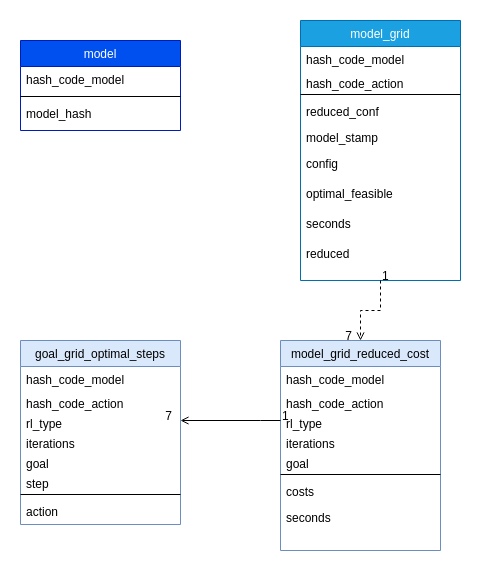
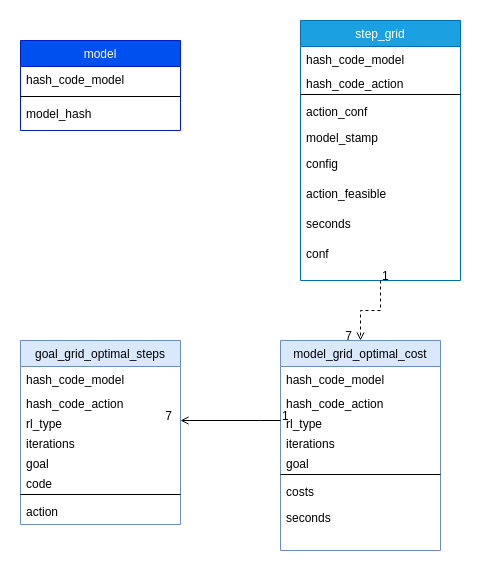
  <mxCell id="0" />
  <mxCell id="1" parent="0" />
  <mxCell id="2" value="model" style="swimlane;fontStyle=0;align=center;verticalAlign=top;childLayout=stackLayout;horizontal=1;startSize=26;horizontalStack=0;resizeParent=1;resizeLast=0;collapsible=1;marginBottom=0;rounded=0;shadow=0;strokeWidth=1;fillColor=#0050ef;strokeColor=#001DBC;fontColor=#ffffff;" parent="1" vertex="1"><mxGeometry x="20" y="40" width="160" height="90" as="geometry"><mxRectangle x="230" y="140" width="160" height="26" as="alternateBounds" /></mxGeometry></mxCell>
  <mxCell id="3" value="hash_code_model" style="text;align=left;verticalAlign=top;spacingLeft=4;spacingRight=4;overflow=hidden;rotatable=0;points=[[0,0.5],[1,0.5]];portConstraint=eastwest;" parent="2" vertex="1"><mxGeometry y="26" width="160" height="26" as="geometry" /></mxCell>
  <mxCell id="4" value="" style="line;html=1;strokeWidth=1;align=left;verticalAlign=middle;spacingTop=-1;spacingLeft=3;spacingRight=3;rotatable=0;labelPosition=right;points=[];portConstraint=eastwest;" parent="2" vertex="1"><mxGeometry y="52" width="160" height="8" as="geometry" /></mxCell>
  <mxCell id="5" value="model_hash" style="text;align=left;verticalAlign=top;spacingLeft=4;spacingRight=4;overflow=hidden;rotatable=0;points=[[0,0.5],[1,0.5]];portConstraint=eastwest;" parent="2" vertex="1"><mxGeometry y="60" width="160" height="26" as="geometry" /></mxCell>
- <mxCell id="6" value="model_grid&#10;" style="swimlane;fontStyle=0;align=center;verticalAlign=top;childLayout=stackLayout;horizontal=1;startSize=26;horizontalStack=0;resizeParent=1;resizeLast=0;collapsible=1;marginBottom=0;rounded=0;shadow=0;strokeWidth=1;fillColor=#1ba1e2;strokeColor=#006EAF;fontColor=#ffffff;" parent="1" vertex="1"><mxGeometry x="300" y="20" width="160" height="260" as="geometry"><mxRectangle x="230" y="140" width="160" height="26" as="alternateBounds" /></mxGeometry></mxCell>
+ <mxCell id="6" value="step_grid&#10;" style="swimlane;fontStyle=0;align=center;verticalAlign=top;childLayout=stackLayout;horizontal=1;startSize=26;horizontalStack=0;resizeParent=1;resizeLast=0;collapsible=1;marginBottom=0;rounded=0;shadow=0;strokeWidth=1;fillColor=#1ba1e2;strokeColor=#006EAF;fontColor=#ffffff;" parent="1" vertex="1"><mxGeometry x="300" y="20" width="160" height="260" as="geometry"><mxRectangle x="230" y="140" width="160" height="26" as="alternateBounds" /></mxGeometry></mxCell>
  <mxCell id="7" value="hash_code_model" style="text;align=left;verticalAlign=top;spacingLeft=4;spacingRight=4;overflow=hidden;rotatable=0;points=[[0,0.5],[1,0.5]];portConstraint=eastwest;" parent="6" vertex="1"><mxGeometry y="26" width="160" height="24" as="geometry" /></mxCell>
  <mxCell id="8" value="hash_code_action" style="text;align=left;verticalAlign=top;spacingLeft=4;spacingRight=4;overflow=hidden;rotatable=0;points=[[0,0.5],[1,0.5]];portConstraint=eastwest;" parent="6" vertex="1"><mxGeometry y="50" width="160" height="20" as="geometry" /></mxCell>
  <mxCell id="9" value="" style="line;html=1;strokeWidth=1;align=left;verticalAlign=middle;spacingTop=-1;spacingLeft=3;spacingRight=3;rotatable=0;labelPosition=right;points=[];portConstraint=eastwest;" parent="6" vertex="1"><mxGeometry y="70" width="160" height="8" as="geometry" /></mxCell>
- <mxCell id="10" value="reduced_conf" style="text;align=left;verticalAlign=top;spacingLeft=4;spacingRight=4;overflow=hidden;rotatable=0;points=[[0,0.5],[1,0.5]];portConstraint=eastwest;" parent="6" vertex="1"><mxGeometry y="78" width="160" height="26" as="geometry" /></mxCell>
+ <mxCell id="10" value="action_conf" style="text;align=left;verticalAlign=top;spacingLeft=4;spacingRight=4;overflow=hidden;rotatable=0;points=[[0,0.5],[1,0.5]];portConstraint=eastwest;" parent="6" vertex="1"><mxGeometry y="78" width="160" height="26" as="geometry" /></mxCell>
  <mxCell id="11" value="model_stamp" style="text;align=left;verticalAlign=top;spacingLeft=4;spacingRight=4;overflow=hidden;rotatable=0;points=[[0,0.5],[1,0.5]];portConstraint=eastwest;" parent="6" vertex="1"><mxGeometry y="104" width="160" height="26" as="geometry" /></mxCell>
  <mxCell id="12" value="config" style="text;align=left;verticalAlign=top;spacingLeft=4;spacingRight=4;overflow=hidden;rotatable=0;points=[[0,0.5],[1,0.5]];portConstraint=eastwest;" parent="6" vertex="1"><mxGeometry y="130" width="160" height="30" as="geometry" /></mxCell>
- <mxCell id="13" value="optimal_feasible" style="text;align=left;verticalAlign=top;spacingLeft=4;spacingRight=4;overflow=hidden;rotatable=0;points=[[0,0.5],[1,0.5]];portConstraint=eastwest;" parent="6" vertex="1"><mxGeometry y="160" width="160" height="30" as="geometry" /></mxCell>
+ <mxCell id="13" value="action_feasible" style="text;align=left;verticalAlign=top;spacingLeft=4;spacingRight=4;overflow=hidden;rotatable=0;points=[[0,0.5],[1,0.5]];portConstraint=eastwest;" parent="6" vertex="1"><mxGeometry y="160" width="160" height="30" as="geometry" /></mxCell>
  <mxCell id="14" value="seconds" style="text;align=left;verticalAlign=top;spacingLeft=4;spacingRight=4;overflow=hidden;rotatable=0;points=[[0,0.5],[1,0.5]];portConstraint=eastwest;" parent="6" vertex="1"><mxGeometry y="190" width="160" height="30" as="geometry" /></mxCell>
- <mxCell id="15" value="reduced" style="text;align=left;verticalAlign=top;spacingLeft=4;spacingRight=4;overflow=hidden;rotatable=0;points=[[0,0.5],[1,0.5]];portConstraint=eastwest;" parent="6" vertex="1"><mxGeometry y="220" width="160" height="30" as="geometry" /></mxCell>
- <mxCell id="16" value="model_grid_reduced_cost&#10;" style="swimlane;fontStyle=0;align=center;verticalAlign=top;childLayout=stackLayout;horizontal=1;startSize=26;horizontalStack=0;resizeParent=1;resizeLast=0;collapsible=1;marginBottom=0;rounded=0;shadow=0;strokeWidth=1;fillColor=#dae8fc;strokeColor=#6c8ebf;" parent="1" vertex="1"><mxGeometry x="280" y="340" width="160" height="210" as="geometry"><mxRectangle x="230" y="140" width="160" height="26" as="alternateBounds" /></mxGeometry></mxCell>
+ <mxCell id="15" value="conf" style="text;align=left;verticalAlign=top;spacingLeft=4;spacingRight=4;overflow=hidden;rotatable=0;points=[[0,0.5],[1,0.5]];portConstraint=eastwest;" parent="6" vertex="1"><mxGeometry y="220" width="160" height="30" as="geometry" /></mxCell>
+ <mxCell id="16" value="model_grid_optimal_cost&#10;" style="swimlane;fontStyle=0;align=center;verticalAlign=top;childLayout=stackLayout;horizontal=1;startSize=26;horizontalStack=0;resizeParent=1;resizeLast=0;collapsible=1;marginBottom=0;rounded=0;shadow=0;strokeWidth=1;fillColor=#dae8fc;strokeColor=#6c8ebf;" parent="1" vertex="1"><mxGeometry x="280" y="340" width="160" height="210" as="geometry"><mxRectangle x="230" y="140" width="160" height="26" as="alternateBounds" /></mxGeometry></mxCell>
  <mxCell id="17" value="hash_code_model" style="text;align=left;verticalAlign=top;spacingLeft=4;spacingRight=4;overflow=hidden;rotatable=0;points=[[0,0.5],[1,0.5]];portConstraint=eastwest;" parent="16" vertex="1"><mxGeometry y="26" width="160" height="24" as="geometry" /></mxCell>
  <mxCell id="18" value="hash_code_action" style="text;align=left;verticalAlign=top;spacingLeft=4;spacingRight=4;overflow=hidden;rotatable=0;points=[[0,0.5],[1,0.5]];portConstraint=eastwest;" parent="16" vertex="1"><mxGeometry y="50" width="160" height="20" as="geometry" /></mxCell>
  <mxCell id="19" value="rl_type&#10;" style="text;align=left;verticalAlign=top;spacingLeft=4;spacingRight=4;overflow=hidden;rotatable=0;points=[[0,0.5],[1,0.5]];portConstraint=eastwest;" parent="16" vertex="1"><mxGeometry y="70" width="160" height="20" as="geometry" /></mxCell>
  <mxCell id="20" value="iterations" style="text;align=left;verticalAlign=top;spacingLeft=4;spacingRight=4;overflow=hidden;rotatable=0;points=[[0,0.5],[1,0.5]];portConstraint=eastwest;" parent="16" vertex="1"><mxGeometry y="90" width="160" height="20" as="geometry" /></mxCell>
  <mxCell id="21" value="goal" style="text;align=left;verticalAlign=top;spacingLeft=4;spacingRight=4;overflow=hidden;rotatable=0;points=[[0,0.5],[1,0.5]];portConstraint=eastwest;" parent="16" vertex="1"><mxGeometry y="110" width="160" height="20" as="geometry" /></mxCell>
  <mxCell id="22" value="" style="line;html=1;strokeWidth=1;align=left;verticalAlign=middle;spacingTop=-1;spacingLeft=3;spacingRight=3;rotatable=0;labelPosition=right;points=[];portConstraint=eastwest;" parent="16" vertex="1"><mxGeometry y="130" width="160" height="8" as="geometry" /></mxCell>
  <mxCell id="23" value="costs" style="text;align=left;verticalAlign=top;spacingLeft=4;spacingRight=4;overflow=hidden;rotatable=0;points=[[0,0.5],[1,0.5]];portConstraint=eastwest;" parent="16" vertex="1"><mxGeometry y="138" width="160" height="26" as="geometry" /></mxCell>
  <mxCell id="24" value="seconds" style="text;align=left;verticalAlign=top;spacingLeft=4;spacingRight=4;overflow=hidden;rotatable=0;points=[[0,0.5],[1,0.5]];portConstraint=eastwest;" parent="16" vertex="1"><mxGeometry y="164" width="160" height="26" as="geometry" /></mxCell>
  <mxCell id="25" value="" style="endArrow=open;shadow=0;strokeWidth=1;rounded=0;endFill=1;edgeStyle=elbowEdgeStyle;elbow=vertical;exitX=0.5;exitY=1;exitDx=0;exitDy=0;entryX=0.5;entryY=0;entryDx=0;entryDy=0;dashed=1;" parent="1" source="6" target="16" edge="1"><mxGeometry x="0.5" y="41" relative="1" as="geometry"><mxPoint x="1310" y="180" as="sourcePoint" /><mxPoint x="1220" y="190" as="targetPoint" /><mxPoint x="-40" y="32" as="offset" /></mxGeometry></mxCell>
  <mxCell id="26" value="1" style="resizable=0;align=left;verticalAlign=bottom;labelBackgroundColor=none;fontSize=12;fontStyle=0" parent="25" connectable="0" vertex="1"><mxGeometry x="-1" relative="1" as="geometry"><mxPoint y="4" as="offset" /></mxGeometry></mxCell>
  <mxCell id="27" value="7" style="resizable=0;align=right;verticalAlign=bottom;labelBackgroundColor=none;fontSize=12;" parent="25" connectable="0" vertex="1"><mxGeometry x="1" relative="1" as="geometry"><mxPoint x="-7" y="4" as="offset" /></mxGeometry></mxCell>
  <mxCell id="28" value="goal_grid_optimal_steps&#10;" style="swimlane;fontStyle=0;align=center;verticalAlign=top;childLayout=stackLayout;horizontal=1;startSize=26;horizontalStack=0;resizeParent=1;resizeLast=0;collapsible=1;marginBottom=0;rounded=0;shadow=0;strokeWidth=1;fillColor=#dae8fc;strokeColor=#6c8ebf;" parent="1" vertex="1"><mxGeometry x="20" y="340" width="160" height="184" as="geometry"><mxRectangle x="230" y="140" width="160" height="26" as="alternateBounds" /></mxGeometry></mxCell>
  <mxCell id="29" value="hash_code_model" style="text;align=left;verticalAlign=top;spacingLeft=4;spacingRight=4;overflow=hidden;rotatable=0;points=[[0,0.5],[1,0.5]];portConstraint=eastwest;" parent="28" vertex="1"><mxGeometry y="26" width="160" height="24" as="geometry" /></mxCell>
  <mxCell id="30" value="hash_code_action" style="text;align=left;verticalAlign=top;spacingLeft=4;spacingRight=4;overflow=hidden;rotatable=0;points=[[0,0.5],[1,0.5]];portConstraint=eastwest;" parent="28" vertex="1"><mxGeometry y="50" width="160" height="20" as="geometry" /></mxCell>
  <mxCell id="31" value="rl_type" style="text;align=left;verticalAlign=top;spacingLeft=4;spacingRight=4;overflow=hidden;rotatable=0;points=[[0,0.5],[1,0.5]];portConstraint=eastwest;" vertex="1" parent="28"><mxGeometry y="70" width="160" height="20" as="geometry" /></mxCell>
  <mxCell id="32" value="iterations" style="text;align=left;verticalAlign=top;spacingLeft=4;spacingRight=4;overflow=hidden;rotatable=0;points=[[0,0.5],[1,0.5]];portConstraint=eastwest;" parent="28" vertex="1"><mxGeometry y="90" width="160" height="20" as="geometry" /></mxCell>
  <mxCell id="33" value="goal" style="text;align=left;verticalAlign=top;spacingLeft=4;spacingRight=4;overflow=hidden;rotatable=0;points=[[0,0.5],[1,0.5]];portConstraint=eastwest;" parent="28" vertex="1"><mxGeometry y="110" width="160" height="20" as="geometry" /></mxCell>
- <mxCell id="34" value="step" style="text;align=left;verticalAlign=top;spacingLeft=4;spacingRight=4;overflow=hidden;rotatable=0;points=[[0,0.5],[1,0.5]];portConstraint=eastwest;" parent="28" vertex="1"><mxGeometry y="130" width="160" height="20" as="geometry" /></mxCell>
+ <mxCell id="34" value="code" style="text;align=left;verticalAlign=top;spacingLeft=4;spacingRight=4;overflow=hidden;rotatable=0;points=[[0,0.5],[1,0.5]];portConstraint=eastwest;" parent="28" vertex="1"><mxGeometry y="130" width="160" height="20" as="geometry" /></mxCell>
  <mxCell id="35" value="" style="line;html=1;strokeWidth=1;align=left;verticalAlign=middle;spacingTop=-1;spacingLeft=3;spacingRight=3;rotatable=0;labelPosition=right;points=[];portConstraint=eastwest;" parent="28" vertex="1"><mxGeometry y="150" width="160" height="8" as="geometry" /></mxCell>
  <mxCell id="36" value="action" style="text;align=left;verticalAlign=top;spacingLeft=4;spacingRight=4;overflow=hidden;rotatable=0;points=[[0,0.5],[1,0.5]];portConstraint=eastwest;" parent="28" vertex="1"><mxGeometry y="158" width="160" height="26" as="geometry" /></mxCell>
  <mxCell id="37" value="" style="endArrow=open;shadow=0;strokeWidth=1;rounded=0;endFill=1;edgeStyle=elbowEdgeStyle;elbow=vertical;entryX=1;entryY=0.5;entryDx=0;entryDy=0;exitX=0;exitY=0.5;exitDx=0;exitDy=0;" parent="1" source="19" target="31" edge="1"><mxGeometry x="0.5" y="41" relative="1" as="geometry"><mxPoint x="350" y="470" as="sourcePoint" /><mxPoint x="150" y="440" as="targetPoint" /><mxPoint x="-40" y="32" as="offset" /><Array as="points"><mxPoint x="260" y="420" /><mxPoint x="420" y="427" /></Array></mxGeometry></mxCell>
  <mxCell id="38" value="1" style="resizable=0;align=left;verticalAlign=bottom;labelBackgroundColor=none;fontSize=12;fontStyle=0" parent="37" connectable="0" vertex="1"><mxGeometry x="-1" relative="1" as="geometry"><mxPoint y="4" as="offset" /></mxGeometry></mxCell>
  <mxCell id="39" value="7" style="resizable=0;align=right;verticalAlign=bottom;labelBackgroundColor=none;fontSize=12;" parent="37" connectable="0" vertex="1"><mxGeometry x="1" relative="1" as="geometry"><mxPoint x="-7" y="4" as="offset" /></mxGeometry></mxCell>
